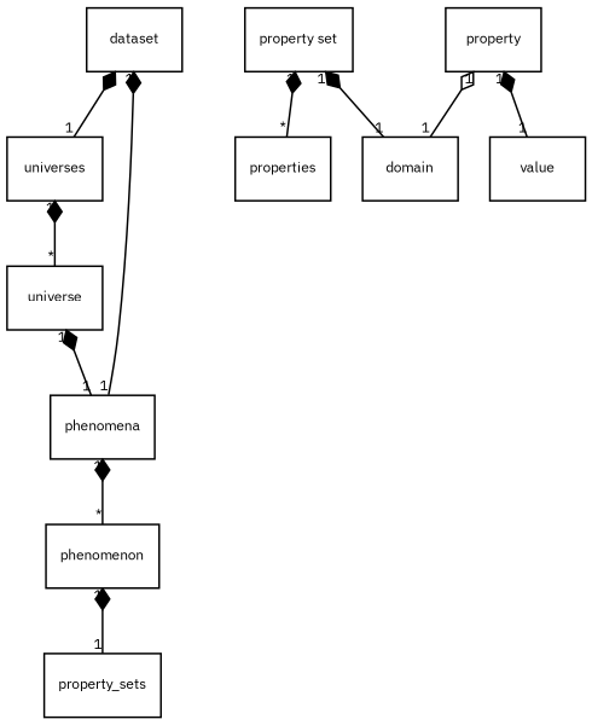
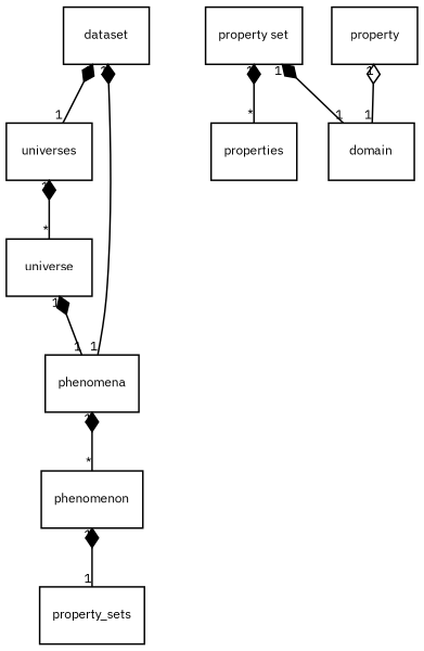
  digraph {
    compound=true
    fontname="IBM Plex Sans"
    fontsize=8
    splines=true
    node [fillcolor=white fontname="IBM Plex Sans" fontsize=8 shape=record style=filled]
    edge [arrowhead=none arrowtail=diamond dir=both fontname="IBM Plex Sans" fontsize=8 headlabel=1 taillabel=1]
    n1 [label="{dataset}"]
    n2 [label="{universes}"]
    n3 [label="{phenomena}"]
    n4 [label="{universe}"]
    n5 [label="{phenomenon}"]
    n6 [label="{property_sets}"]
    n7 [label="{property set}"]
    n8 [label="{properties}"]
    n9 [label="{domain}"]
    n10 [label="{property}"]
-   n11 [label="{value}"]
    n1 -> n2
    n1 -> n3
    n2 -> n4 [headlabel="*"]
    n3 -> n5 [headlabel="*"]
    n4 -> n3
    n5 -> n6
    n7 -> n8 [headlabel="*"]
    n7 -> n9
    n10 -> n9 [arrowtail=odiamond]
-   n10 -> n11
  }
